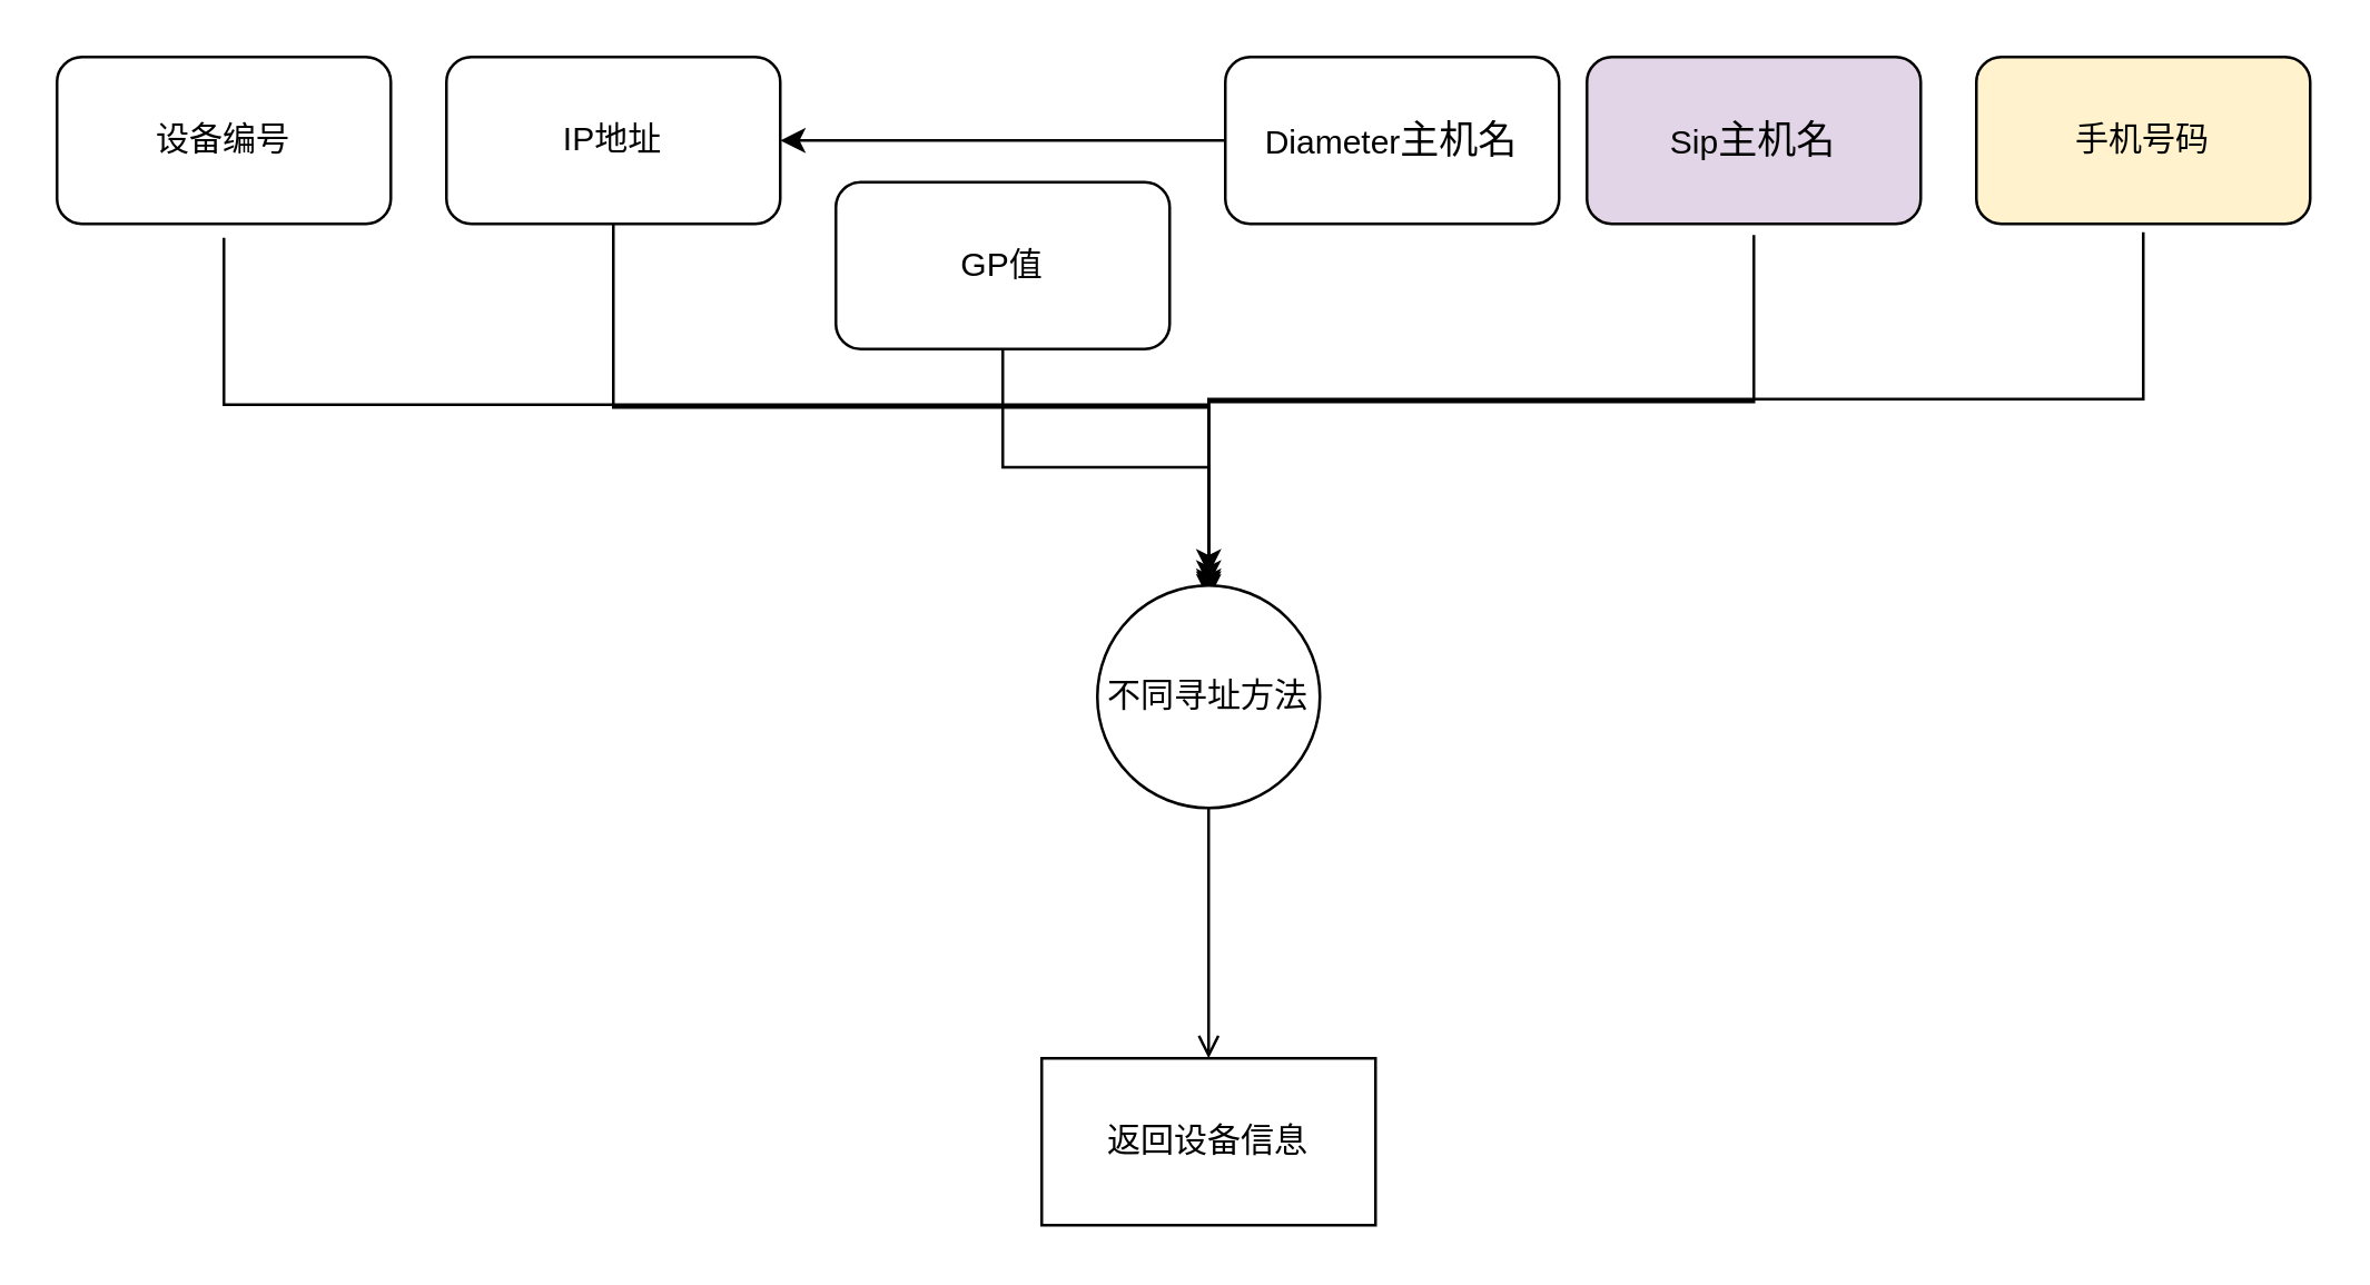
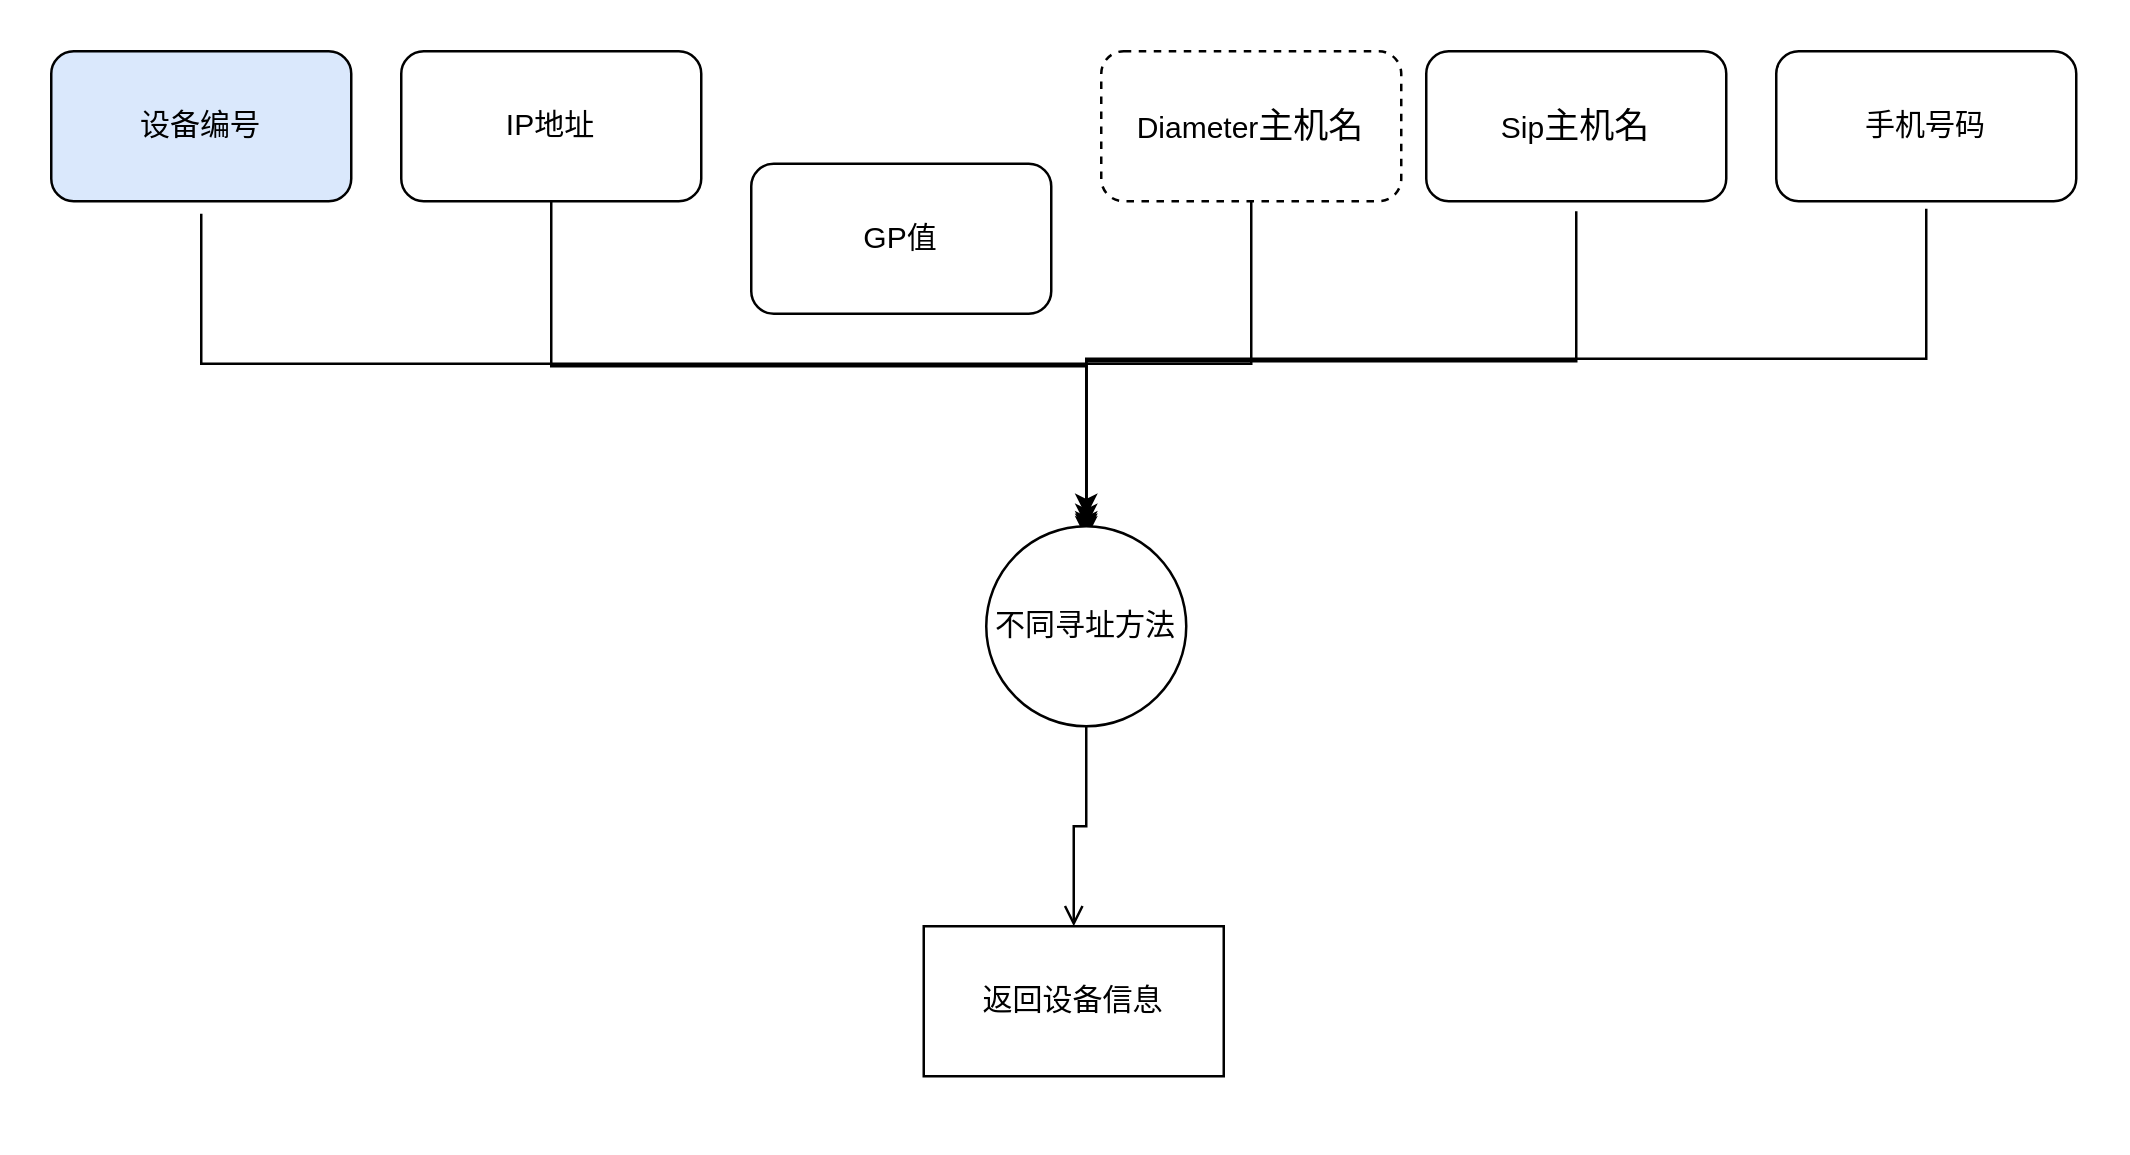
  <mxCell id="0" />
  <mxCell id="1" parent="0" />
  <mxCell id="2" style="edgeStyle=orthogonalEdgeStyle;rounded=0;orthogonalLoop=1;jettySize=auto;html=1;entryX=0.5;entryY=0;entryDx=0;entryDy=0;" parent="1" edge="1"><mxGeometry relative="1" as="geometry"><mxPoint x="80" y="85" as="sourcePoint" /><mxPoint x="434" y="215" as="targetPoint" /><Array as="points"><mxPoint x="80" y="145" /><mxPoint x="434" y="145" /></Array></mxGeometry></mxCell>
- <mxCell id="3" value="设备编号" style="rounded=1;whiteSpace=wrap;html=1;" parent="1" vertex="1"><mxGeometry y="20" width="120" height="60" as="geometry" x="20" /></mxCell>
+ <mxCell id="3" value="设备编号" style="rounded=1;whiteSpace=wrap;html=1;fillColor=#dae8fc;" parent="1" vertex="1"><mxGeometry y="20" width="120" height="60" as="geometry" x="20" /></mxCell>
  <mxCell id="4" style="edgeStyle=orthogonalEdgeStyle;rounded=0;orthogonalLoop=1;jettySize=auto;html=1;entryX=0.5;entryY=0;entryDx=0;entryDy=0;" parent="1" edge="1"><mxGeometry relative="1" as="geometry"><mxPoint x="220" y="76" as="sourcePoint" /><mxPoint x="434" y="206" as="targetPoint" /><Array as="points"><mxPoint x="220" y="146" /><mxPoint x="434" y="146" /></Array></mxGeometry></mxCell>
  <mxCell id="5" value="IP地址" style="rounded=1;whiteSpace=wrap;html=1;" parent="1" vertex="1"><mxGeometry x="160" y="20" width="120" height="60" as="geometry" /></mxCell>
- <mxCell id="6" style="edgeStyle=orthogonalEdgeStyle;rounded=0;orthogonalLoop=1;jettySize=auto;html=1;entryX=0.5;entryY=0;entryDx=0;entryDy=0;" parent="1" source="7" target="15" edge="1"><mxGeometry relative="1" as="geometry" /></mxCell>
  <mxCell id="7" value="GP值" style="rounded=1;whiteSpace=wrap;html=1;" parent="1" vertex="1"><mxGeometry x="300" y="65" width="120" height="60" as="geometry" /></mxCell>
- <mxCell id="8" style="edgeStyle=orthogonalEdgeStyle;rounded=0;orthogonalLoop=1;jettySize=auto;html=1;" parent="1" source="9" target="5" edge="1"><mxGeometry relative="1" as="geometry" /></mxCell>
- <mxCell id="9" value="Diameter&lt;span style=&quot;font-size:10.5pt;&lt;br/&gt;mso-bidi-font-size:11.0pt;line-height:125%;font-family:宋体;mso-ascii-font-family:&lt;br/&gt;Calibri;mso-hansi-font-family:Calibri;mso-bidi-font-family:&amp;quot;Times New Roman&amp;quot;;&lt;br/&gt;mso-ansi-language:EN-US;mso-fareast-language:ZH-CN;mso-bidi-language:AR-SA&quot;&gt;主机名&lt;/span&gt;" style="rounded=1;whiteSpace=wrap;html=1;" parent="1" vertex="1"><mxGeometry x="440" y="20" width="120" height="60" as="geometry" /></mxCell>
+ <mxCell id="8" style="edgeStyle=orthogonalEdgeStyle;rounded=0;orthogonalLoop=1;jettySize=auto;html=1;" parent="1" source="9" target="15" edge="1"><mxGeometry relative="1" as="geometry" /></mxCell>
+ <mxCell id="9" value="Diameter&lt;span style=&quot;font-size:10.5pt;&lt;br/&gt;mso-bidi-font-size:11.0pt;line-height:125%;font-family:宋体;mso-ascii-font-family:&lt;br/&gt;Calibri;mso-hansi-font-family:Calibri;mso-bidi-font-family:&amp;quot;Times New Roman&amp;quot;;&lt;br/&gt;mso-ansi-language:EN-US;mso-fareast-language:ZH-CN;mso-bidi-language:AR-SA&quot;&gt;主机名&lt;/span&gt;" style="rounded=1;whiteSpace=wrap;html=1;dashed=1;" parent="1" vertex="1"><mxGeometry x="440" y="20" width="120" height="60" as="geometry" /></mxCell>
  <mxCell id="10" style="edgeStyle=orthogonalEdgeStyle;rounded=0;orthogonalLoop=1;jettySize=auto;html=1;entryX=0.5;entryY=0;entryDx=0;entryDy=0;" parent="1" edge="1"><mxGeometry relative="1" as="geometry"><mxPoint x="630" y="84" as="sourcePoint" /><mxPoint x="434" y="214" as="targetPoint" /><Array as="points"><mxPoint x="630" y="144" /><mxPoint x="434" y="144" /></Array></mxGeometry></mxCell>
- <mxCell id="11" value="Sip&lt;span style=&quot;font-size:10.5pt;&lt;br/&gt;mso-bidi-font-size:11.0pt;line-height:125%;font-family:宋体;mso-ascii-font-family:&lt;br/&gt;Calibri;mso-hansi-font-family:Calibri;mso-bidi-font-family:&amp;quot;Times New Roman&amp;quot;;&lt;br/&gt;mso-ansi-language:EN-US;mso-fareast-language:ZH-CN;mso-bidi-language:AR-SA&quot;&gt;主机名&lt;/span&gt;" style="rounded=1;whiteSpace=wrap;html=1;fillColor=#e1d5e7;" parent="1" vertex="1"><mxGeometry x="570" y="20" width="120" height="60" as="geometry" /></mxCell>
+ <mxCell id="11" value="Sip&lt;span style=&quot;font-size:10.5pt;&lt;br/&gt;mso-bidi-font-size:11.0pt;line-height:125%;font-family:宋体;mso-ascii-font-family:&lt;br/&gt;Calibri;mso-hansi-font-family:Calibri;mso-bidi-font-family:&amp;quot;Times New Roman&amp;quot;;&lt;br/&gt;mso-ansi-language:EN-US;mso-fareast-language:ZH-CN;mso-bidi-language:AR-SA&quot;&gt;主机名&lt;/span&gt;" style="rounded=1;whiteSpace=wrap;html=1;" parent="1" vertex="1"><mxGeometry x="570" y="20" width="120" height="60" as="geometry" /></mxCell>
  <mxCell id="12" style="edgeStyle=orthogonalEdgeStyle;rounded=0;orthogonalLoop=1;jettySize=auto;html=1;" parent="1" edge="1"><mxGeometry relative="1" as="geometry"><mxPoint x="770" y="83" as="sourcePoint" /><mxPoint x="434" y="213" as="targetPoint" /><Array as="points"><mxPoint x="770" y="143" /><mxPoint x="434" y="143" /></Array></mxGeometry></mxCell>
- <mxCell id="13" value="手机号码" style="rounded=1;whiteSpace=wrap;html=1;fillColor=#fff2cc;" parent="1" vertex="1"><mxGeometry x="710" y="20" width="120" height="60" as="geometry" /></mxCell>
+ <mxCell id="13" value="手机号码" style="rounded=1;whiteSpace=wrap;html=1;" parent="1" vertex="1"><mxGeometry x="710" y="20" width="120" height="60" as="geometry" /></mxCell>
  <mxCell id="14" value="" style="edgeStyle=orthogonalEdgeStyle;rounded=0;orthogonalLoop=1;jettySize=auto;html=1;endArrow=open;" parent="1" source="15" target="16" edge="1"><mxGeometry relative="1" as="geometry" /></mxCell>
  <mxCell id="15" value="不同寻址方法" style="ellipse;whiteSpace=wrap;html=1;aspect=fixed;" parent="1" vertex="1"><mxGeometry x="394" y="210" width="80" height="80" as="geometry" /></mxCell>
- <mxCell id="16" value="返回设备信息" style="whiteSpace=wrap;html=1;" parent="1" vertex="1"><mxGeometry x="374" y="380" width="120" height="60" as="geometry" /></mxCell>
+ <mxCell id="16" value="返回设备信息" style="whiteSpace=wrap;html=1;" parent="1" vertex="1"><mxGeometry x="369" y="370" width="120" height="60" as="geometry" /></mxCell>
